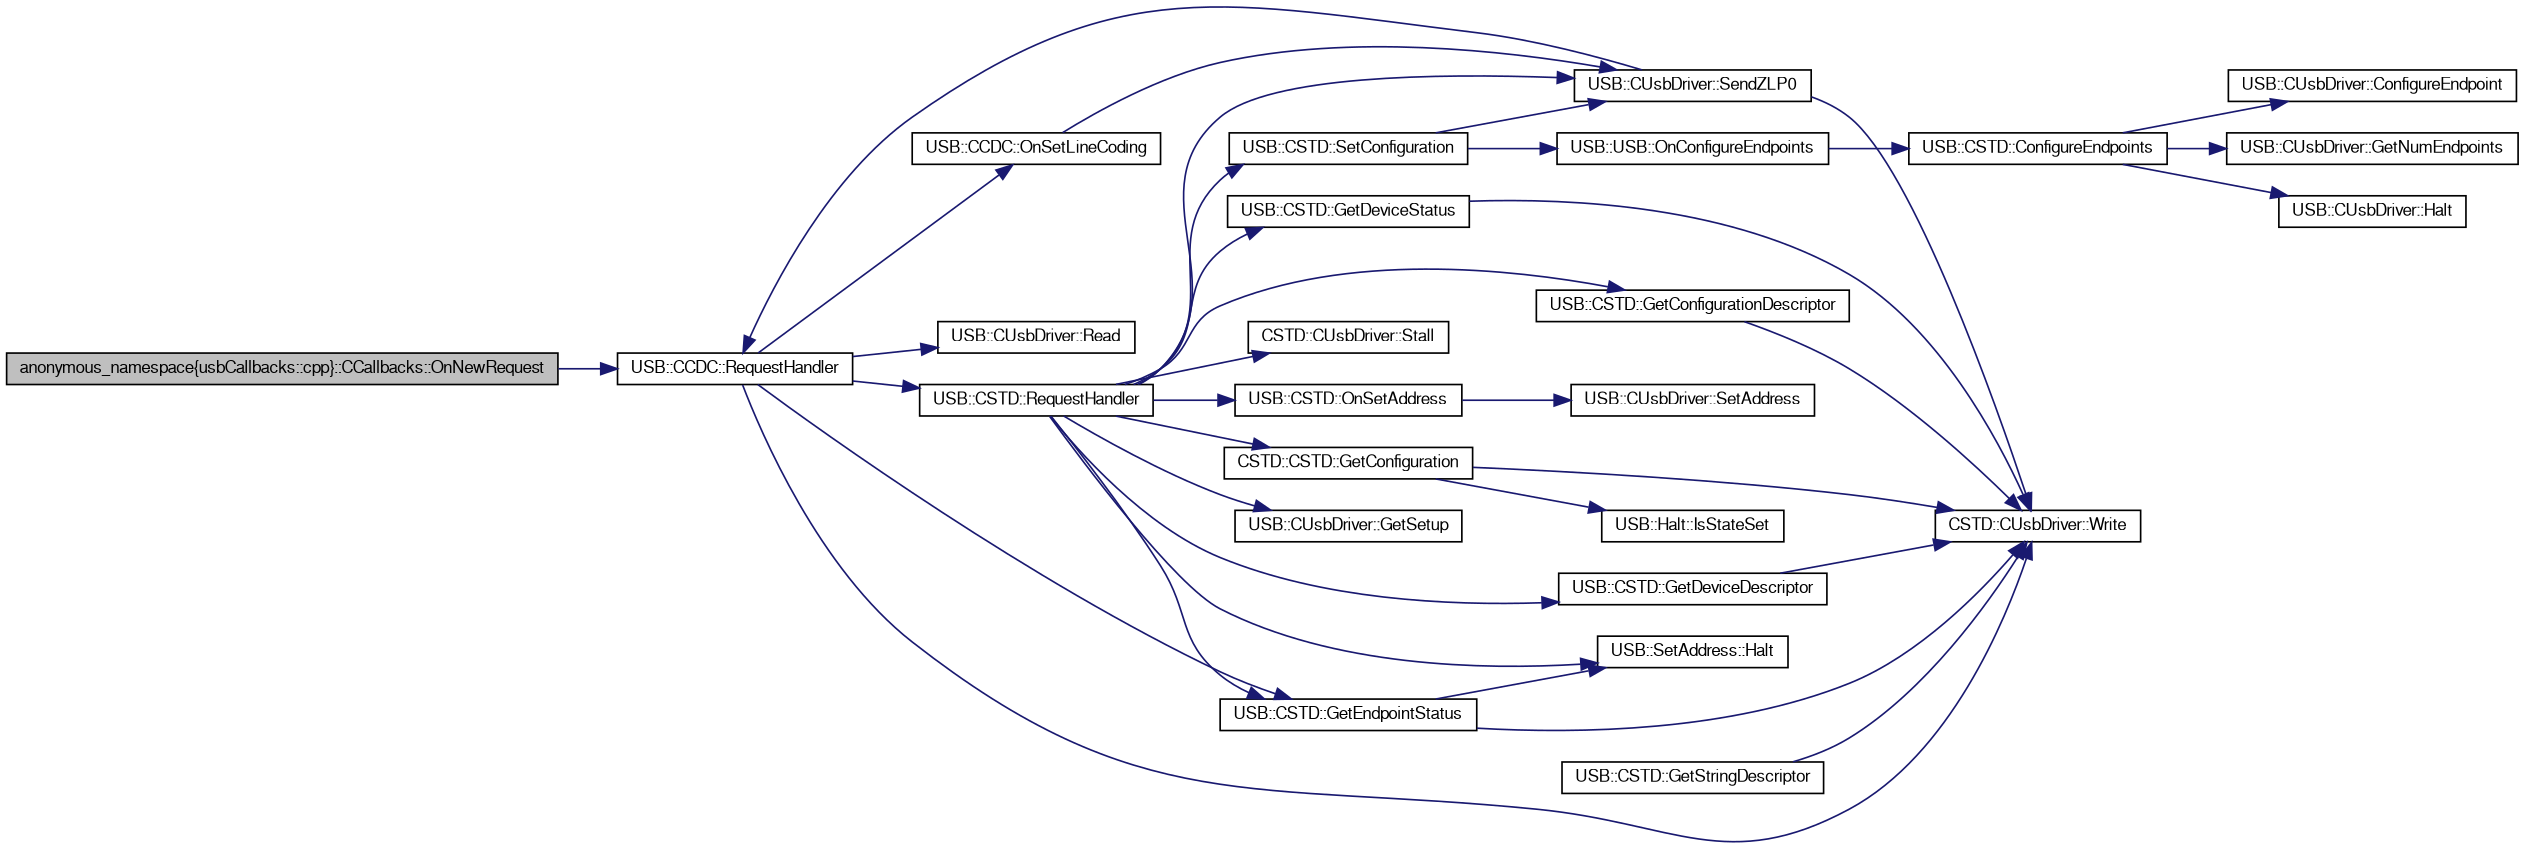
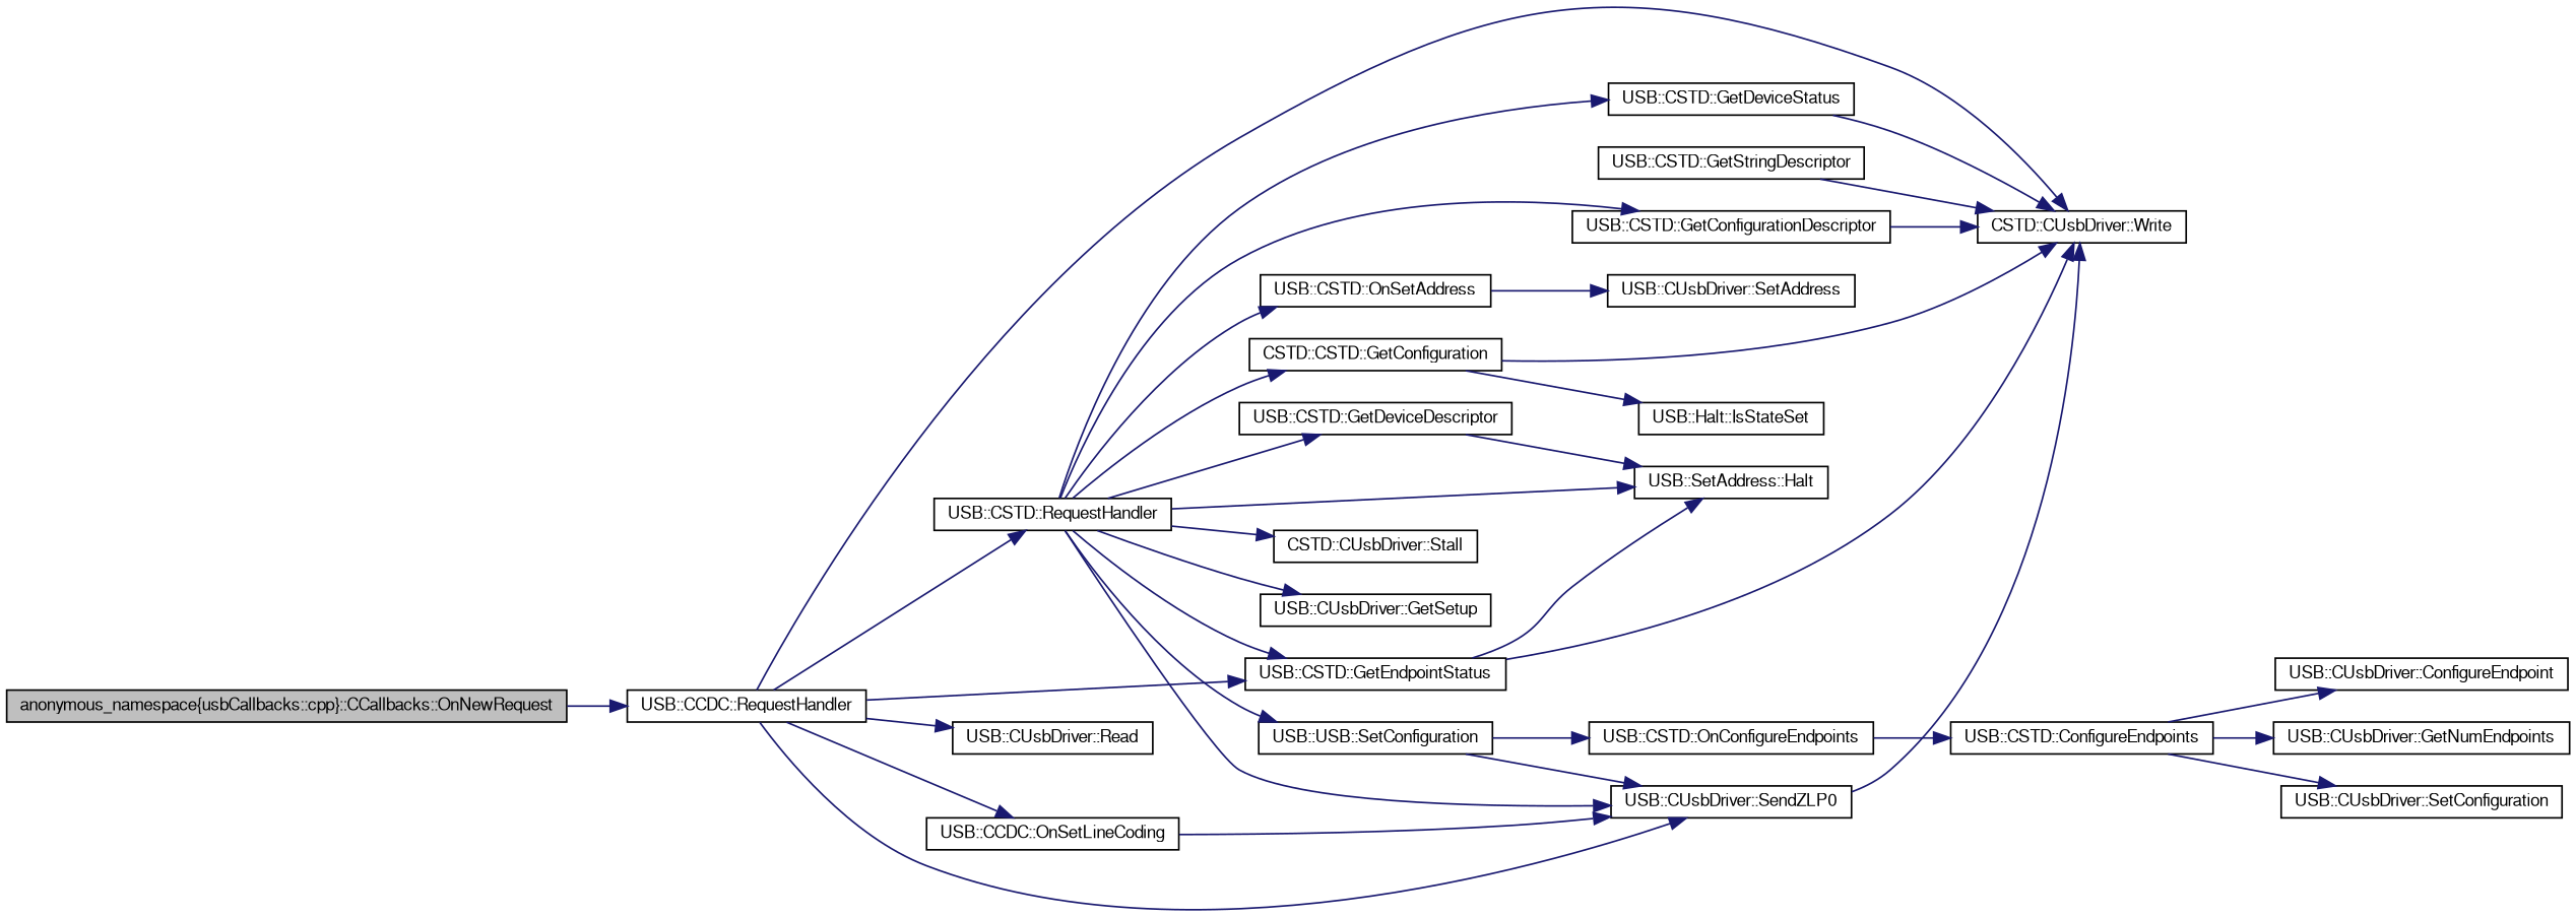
  digraph {
    rankdir=LR
    node [color=black fontname=FreeSans fontsize=10 shape=record]
    edge [color=midnightblue fontname=FreeSans fontsize=10 labelfontname=FreeSans labelfontsize=10 style=solid]
    n1 [fillcolor=grey75 fontcolor=black height=0.2 label="anonymous_namespace\{usbCallbacks::cpp\}::CCallbacks::OnNewRequest" style=filled width=0.4]
    n2 [height=0.2 label="USB::CCDC::RequestHandler" width=0.4]
    n3 [height=0.2 label="USB::CCDC::OnSetLineCoding" width=0.4]
    n4 [height=0.2 label="USB::CUsbDriver::SendZLP0" width=0.4]
    n5 [height=0.2 label="CSTD::CUsbDriver::Write" width=0.4]
    n6 [height=0.2 label="USB::CUsbDriver::Read" width=0.4]
    n7 [height=0.2 label="USB::CSTD::RequestHandler" width=0.4]
    n8 [height=0.2 label="USB::CSTD::GetEndpointStatus" width=0.4]
    n9 [height=0.2 label="USB::CUsbDriver::GetSetup" width=0.4]
    n10 [height=0.2 label="CSTD::CSTD::GetConfiguration" width=0.4]
    n11 [height=0.2 label="USB::CSTD::GetConfigurationDescriptor" width=0.4]
    n12 [height=0.2 label="USB::CSTD::GetDeviceDescriptor" width=0.4]
    n13 [height=0.2 label="USB::CSTD::GetDeviceStatus" width=0.4]
    n14 [height=0.2 label="USB::SetAddress::Halt" width=0.4]
    n15 [height=0.2 label="USB::CSTD::OnSetAddress" width=0.4]
-   n16 [height=0.2 label="USB::CSTD::SetConfiguration" width=0.4]
+   n16 [height=0.2 label="USB::USB::SetConfiguration" width=0.4]
    n17 [height=0.2 label="CSTD::CUsbDriver::Stall" width=0.4]
    n18 [height=0.2 label="USB::Halt::IsStateSet" width=0.4]
    n19 [height=0.2 label="USB::CSTD::GetStringDescriptor" width=0.4]
    n20 [height=0.2 label="USB::CUsbDriver::SetAddress" width=0.4]
-   n21 [height=0.2 label="USB::USB::OnConfigureEndpoints" width=0.4]
+   n21 [height=0.2 label="USB::CSTD::OnConfigureEndpoints" width=0.4]
    n22 [height=0.2 label="USB::CSTD::ConfigureEndpoints" width=0.4]
    n23 [height=0.2 label="USB::CUsbDriver::ConfigureEndpoint" width=0.4]
    n24 [height=0.2 label="USB::CUsbDriver::GetNumEndpoints" width=0.4]
-   n25 [height=0.2 label="USB::CUsbDriver::Halt" width=0.4]
+   n25 [height=0.2 label="USB::CUsbDriver::SetConfiguration" width=0.4]
    n1 -> n2
    n2 -> n3
-   n4 -> n2
+   n2 -> n4
    n2 -> n5
    n2 -> n6
    n2 -> n7
    n2 -> n8
    n3 -> n4
    n4 -> n5
    n7 -> n4
    n7 -> n8
    n7 -> n9
    n7 -> n10
    n7 -> n11
    n7 -> n12
    n7 -> n13
    n7 -> n14
    n7 -> n15
    n7 -> n16
    n7 -> n17
    n8 -> n5
    n8 -> n14
    n10 -> n5
    n10 -> n18
    n11 -> n5
-   n12 -> n5
+   n12 -> n14
    n13 -> n5
    n15 -> n20
    n16 -> n4
    n16 -> n21
    n19 -> n5
    n21 -> n22
    n22 -> n23
    n22 -> n24
    n22 -> n25
  }
